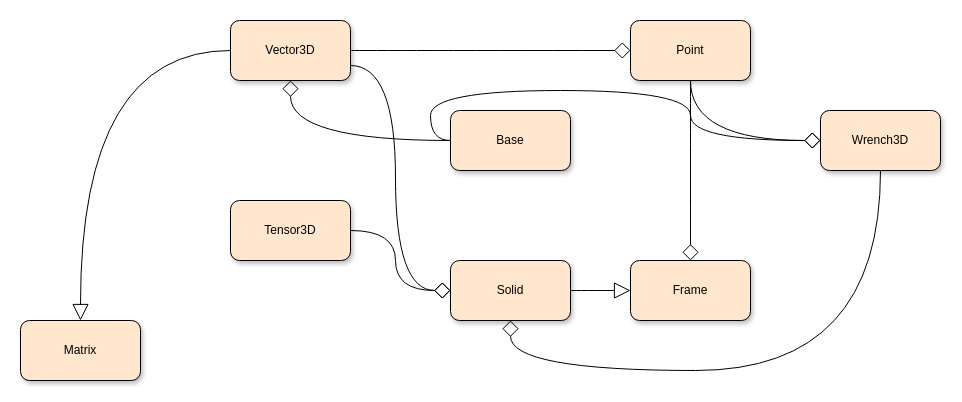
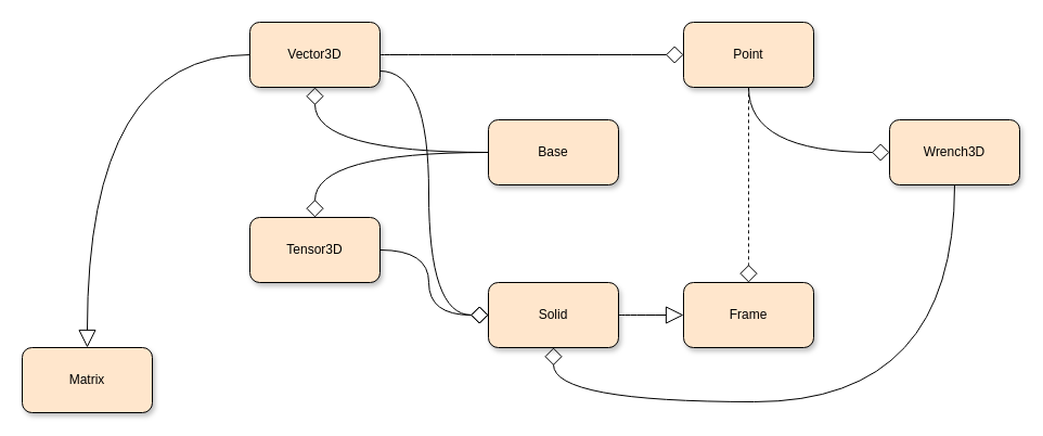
  <mxCell id="0" />
  <mxCell id="1" parent="0" />
  <mxCell id="2" style="edgeStyle=orthogonalEdgeStyle;curved=1;rounded=0;orthogonalLoop=1;jettySize=auto;html=1;exitX=1;exitY=0.75;exitDx=0;exitDy=0;entryX=0;entryY=0.5;entryDx=0;entryDy=0;endArrow=diamond;endFill=0;endSize=14;strokeWidth=1;" edge="1" parent="1" source="5" target="16"><mxGeometry relative="1" as="geometry" /></mxCell>
  <mxCell id="3" style="edgeStyle=orthogonalEdgeStyle;curved=1;rounded=0;orthogonalLoop=1;jettySize=auto;html=1;exitX=0;exitY=0.5;exitDx=0;exitDy=0;entryX=0.5;entryY=0;entryDx=0;entryDy=0;endArrow=block;endFill=0;endSize=14;strokeWidth=1;" edge="1" parent="1" source="5" target="17"><mxGeometry relative="1" as="geometry" /></mxCell>
  <mxCell id="4" style="edgeStyle=orthogonalEdgeStyle;curved=1;rounded=0;orthogonalLoop=1;jettySize=auto;html=1;exitX=1;exitY=0.5;exitDx=0;exitDy=0;entryX=0;entryY=0.5;entryDx=0;entryDy=0;endArrow=diamond;endFill=0;endSize=14;strokeWidth=1;" edge="1" parent="1" source="5" target="10"><mxGeometry relative="1" as="geometry" /></mxCell>
  <mxCell id="5" value="Vector3D" style="rounded=1;whiteSpace=wrap;html=1;fillColor=#ffe6cc;strokeColor=#000000;glass=0;shadow=1;comic=0;" parent="1" vertex="1"><mxGeometry x="230" y="20" width="120" height="60" as="geometry" /></mxCell>
  <mxCell id="6" style="edgeStyle=orthogonalEdgeStyle;curved=1;rounded=0;orthogonalLoop=1;jettySize=auto;html=1;exitX=0.5;exitY=1;exitDx=0;exitDy=0;entryX=0.5;entryY=1;entryDx=0;entryDy=0;endArrow=diamond;endFill=0;endSize=14;strokeWidth=1;" edge="1" parent="1" source="7" target="16"><mxGeometry relative="1" as="geometry"><Array as="points"><mxPoint x="880" y="370" /><mxPoint x="510" y="370" /></Array></mxGeometry></mxCell>
  <mxCell id="7" value="Wrench3D" style="rounded=1;whiteSpace=wrap;html=1;fillColor=#ffe6cc;strokeColor=#000000;glass=0;shadow=1;comic=0;" vertex="1" parent="1"><mxGeometry x="820" y="110" width="120" height="60" as="geometry" /></mxCell>
- <mxCell id="8" style="edgeStyle=orthogonalEdgeStyle;curved=1;rounded=0;orthogonalLoop=1;jettySize=auto;html=1;exitX=0.5;exitY=1;exitDx=0;exitDy=0;entryX=0.5;entryY=0;entryDx=0;entryDy=0;endArrow=diamond;endFill=0;endSize=14;strokeWidth=1;" edge="1" parent="1" source="10" target="14"><mxGeometry relative="1" as="geometry" /></mxCell>
+ <mxCell id="8" style="edgeStyle=orthogonalEdgeStyle;curved=1;rounded=0;orthogonalLoop=1;jettySize=auto;html=1;exitX=0.5;exitY=1;exitDx=0;exitDy=0;entryX=0.5;entryY=0;entryDx=0;entryDy=0;endArrow=diamond;endFill=0;endSize=14;strokeWidth=1;dashed=1;" edge="1" parent="1" source="10" target="14"><mxGeometry relative="1" as="geometry" /></mxCell>
  <mxCell id="9" style="edgeStyle=orthogonalEdgeStyle;curved=1;rounded=0;orthogonalLoop=1;jettySize=auto;html=1;exitX=0.5;exitY=1;exitDx=0;exitDy=0;entryX=0;entryY=0.5;entryDx=0;entryDy=0;endArrow=diamond;endFill=0;endSize=14;strokeWidth=1;" edge="1" parent="1" source="10" target="7"><mxGeometry relative="1" as="geometry" /></mxCell>
  <mxCell id="10" value="Point" style="rounded=1;whiteSpace=wrap;html=1;fillColor=#ffe6cc;strokeColor=#000000;glass=0;shadow=1;comic=0;" vertex="1" parent="1"><mxGeometry x="630" y="20" width="120" height="60" as="geometry" /></mxCell>
  <mxCell id="11" style="edgeStyle=orthogonalEdgeStyle;curved=1;rounded=0;orthogonalLoop=1;jettySize=auto;html=1;exitX=0;exitY=0.5;exitDx=0;exitDy=0;entryX=0.5;entryY=1;entryDx=0;entryDy=0;endArrow=diamond;endFill=0;endSize=14;strokeWidth=1;" edge="1" parent="1" source="13" target="5"><mxGeometry relative="1" as="geometry" /></mxCell>
- <mxCell id="12" style="edgeStyle=orthogonalEdgeStyle;curved=1;rounded=0;orthogonalLoop=1;jettySize=auto;html=1;exitX=0;exitY=0.5;exitDx=0;exitDy=0;endArrow=diamond;endFill=0;endSize=14;strokeWidth=1;" edge="1" parent="1" source="13" target="7"><mxGeometry relative="1" as="geometry" /></mxCell>
+ <mxCell id="12" style="edgeStyle=orthogonalEdgeStyle;curved=1;rounded=0;orthogonalLoop=1;jettySize=auto;html=1;exitX=0;exitY=0.5;exitDx=0;exitDy=0;entryX=0.5;entryY=0;entryDx=0;entryDy=0;endArrow=diamond;endFill=0;endSize=14;strokeWidth=1;" edge="1" parent="1" source="13" target="19"><mxGeometry relative="1" as="geometry" /></mxCell>
  <mxCell id="13" value="Base" style="rounded=1;whiteSpace=wrap;html=1;fillColor=#ffe6cc;strokeColor=#000000;glass=0;shadow=1;comic=0;" vertex="1" parent="1"><mxGeometry x="450" y="110" width="120" height="60" as="geometry" /></mxCell>
  <mxCell id="14" value="Frame" style="rounded=1;whiteSpace=wrap;html=1;fillColor=#ffe6cc;strokeColor=#000000;glass=0;shadow=1;comic=0;" vertex="1" parent="1"><mxGeometry x="630" y="260" width="120" height="60" as="geometry" /></mxCell>
  <mxCell id="15" style="edgeStyle=orthogonalEdgeStyle;curved=1;rounded=0;orthogonalLoop=1;jettySize=auto;html=1;exitX=1;exitY=0.5;exitDx=0;exitDy=0;endArrow=block;endFill=0;endSize=14;strokeWidth=1;" edge="1" parent="1" source="16" target="14"><mxGeometry relative="1" as="geometry"><Array as="points"><mxPoint x="730" y="290" /></Array></mxGeometry></mxCell>
  <mxCell id="16" value="Solid" style="rounded=1;whiteSpace=wrap;html=1;fillColor=#ffe6cc;strokeColor=#000000;glass=0;shadow=1;comic=0;" vertex="1" parent="1"><mxGeometry x="450" y="260" width="120" height="60" as="geometry" /></mxCell>
  <mxCell id="17" value="Matrix" style="rounded=1;whiteSpace=wrap;html=1;fillColor=#ffe6cc;strokeColor=#000000;glass=0;shadow=1;comic=0;" vertex="1" parent="1"><mxGeometry x="20" y="320" width="120" height="60" as="geometry" /></mxCell>
  <mxCell id="18" style="edgeStyle=orthogonalEdgeStyle;curved=1;rounded=0;orthogonalLoop=1;jettySize=auto;html=1;exitX=1;exitY=0.5;exitDx=0;exitDy=0;entryX=0;entryY=0.5;entryDx=0;entryDy=0;endArrow=diamond;endFill=0;endSize=14;strokeWidth=1;" edge="1" parent="1" source="19" target="16"><mxGeometry relative="1" as="geometry" /></mxCell>
  <mxCell id="19" value="Tensor3D" style="rounded=1;whiteSpace=wrap;html=1;fillColor=#ffe6cc;strokeColor=#000000;glass=0;shadow=1;comic=0;" vertex="1" parent="1"><mxGeometry x="230" y="200" width="120" height="60" as="geometry" /></mxCell>
